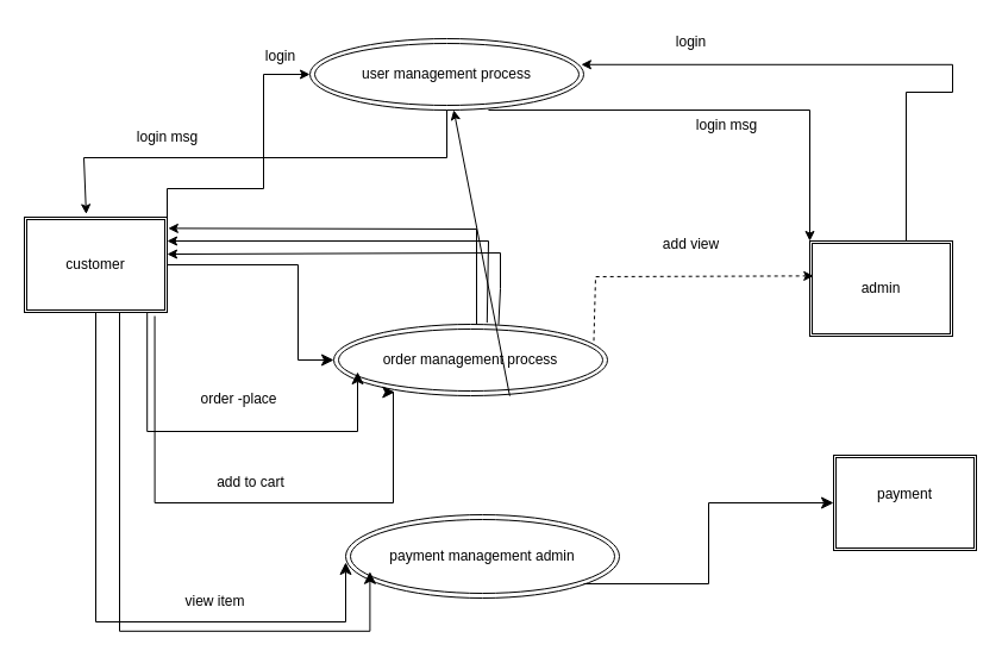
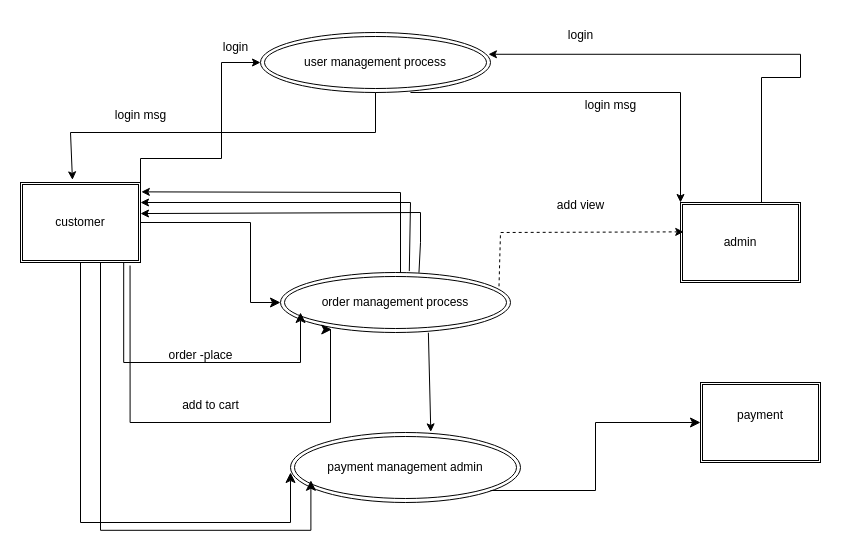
  <mxCell id="0" />
  <mxCell id="1" parent="0" />
  <mxCell id="2" value="user management process" style="ellipse;shape=doubleEllipse;whiteSpace=wrap;html=1;" vertex="1" parent="1"><mxGeometry x="260" y="32" width="230" height="60" as="geometry" /></mxCell>
  <mxCell id="3" value="payment management admin" style="ellipse;shape=doubleEllipse;whiteSpace=wrap;html=1;" vertex="1" parent="1"><mxGeometry x="290" y="432" width="230" height="70" as="geometry" /></mxCell>
  <mxCell id="4" style="edgeStyle=orthogonalEdgeStyle;rounded=0;orthogonalLoop=1;jettySize=auto;html=1;exitX=1;exitY=0;exitDx=0;exitDy=0;entryX=0;entryY=0.5;entryDx=0;entryDy=0;" edge="1" parent="1" source="5" target="2"><mxGeometry relative="1" as="geometry"><mxPoint x="220" y="132" as="targetPoint" /><Array as="points"><mxPoint x="140" y="158" /><mxPoint x="221" y="158" /><mxPoint x="221" y="62" /></Array></mxGeometry></mxCell>
  <mxCell id="5" value="customer" style="shape=ext;double=1;rounded=0;whiteSpace=wrap;html=1;" vertex="1" parent="1"><mxGeometry x="20" y="182" width="120" height="80" as="geometry" /></mxCell>
  <mxCell id="6" value="admin" style="shape=ext;double=1;rounded=0;whiteSpace=wrap;html=1;" vertex="1" parent="1"><mxGeometry x="680" y="202" width="120" height="80" as="geometry" /></mxCell>
  <mxCell id="7" style="edgeStyle=orthogonalEdgeStyle;rounded=0;orthogonalLoop=1;jettySize=auto;html=1;exitX=1;exitY=0;exitDx=0;exitDy=0;entryX=0.991;entryY=0.363;entryDx=0;entryDy=0;entryPerimeter=0;" edge="1" parent="1" target="2"><mxGeometry relative="1" as="geometry"><mxPoint x="800" y="97" as="targetPoint" /><mxPoint x="680" y="217" as="sourcePoint" /><Array as="points"><mxPoint x="680" y="202" /><mxPoint x="761" y="202" /><mxPoint x="761" y="77" /><mxPoint x="800" y="77" /><mxPoint x="800" y="54" /></Array></mxGeometry></mxCell>
  <mxCell id="8" value="" style="edgeStyle=segmentEdgeStyle;endArrow=classic;html=1;curved=0;rounded=0;endSize=8;startSize=8;exitX=0.5;exitY=1;exitDx=0;exitDy=0;" edge="1" parent="1" source="5"><mxGeometry width="50" height="50" relative="1" as="geometry"><mxPoint x="240" y="522" as="sourcePoint" /><mxPoint x="290" y="472" as="targetPoint" /><Array as="points"><mxPoint x="80" y="522" /><mxPoint x="290" y="522" /></Array></mxGeometry></mxCell>
  <mxCell id="9" value="" style="edgeStyle=segmentEdgeStyle;endArrow=classic;html=1;curved=0;rounded=0;endSize=8;startSize=8;exitX=0.58;exitY=1.028;exitDx=0;exitDy=0;exitPerimeter=0;" edge="1" parent="1"><mxGeometry width="50" height="50" relative="1" as="geometry"><mxPoint x="100" y="262" as="sourcePoint" /><mxPoint x="310.4" y="479.76" as="targetPoint" /><Array as="points"><mxPoint x="100.4" y="529.76" /><mxPoint x="310.4" y="529.76" /></Array></mxGeometry></mxCell>
  <mxCell id="10" value="" style="edgeStyle=elbowEdgeStyle;elbow=vertical;endArrow=classic;html=1;curved=0;rounded=0;endSize=8;startSize=8;exitX=1;exitY=1;exitDx=0;exitDy=0;" edge="1" parent="1" source="11"><mxGeometry width="50" height="50" relative="1" as="geometry"><mxPoint x="220" y="342" as="sourcePoint" /><mxPoint x="390" y="272" as="targetPoint" /></mxGeometry></mxCell>
  <mxCell id="11" value="order management process" style="ellipse;shape=doubleEllipse;whiteSpace=wrap;html=1;" vertex="1" parent="1"><mxGeometry x="280" y="272" width="230" height="60" as="geometry" /></mxCell>
  <mxCell id="12" value="" style="edgeStyle=segmentEdgeStyle;endArrow=classic;html=1;curved=0;rounded=0;endSize=8;startSize=8;exitX=0.86;exitY=0.998;exitDx=0;exitDy=0;exitPerimeter=0;" edge="1" parent="1" source="5"><mxGeometry width="50" height="50" relative="1" as="geometry"><mxPoint x="250" y="362" as="sourcePoint" /><mxPoint x="300" y="312" as="targetPoint" /><Array as="points"><mxPoint x="123" y="362" /><mxPoint x="300" y="362" /></Array></mxGeometry></mxCell>
  <mxCell id="13" value="" style="edgeStyle=elbowEdgeStyle;elbow=horizontal;endArrow=classic;html=1;curved=0;rounded=0;endSize=8;startSize=8;exitX=1;exitY=0.5;exitDx=0;exitDy=0;" edge="1" parent="1" source="5"><mxGeometry width="50" height="50" relative="1" as="geometry"><mxPoint x="130" y="272" as="sourcePoint" /><mxPoint x="280" y="302" as="targetPoint" /><Array as="points"><mxPoint x="250" y="342" /></Array></mxGeometry></mxCell>
  <mxCell id="14" value="" style="endArrow=classic;html=1;rounded=0;entryX=1.007;entryY=0.117;entryDx=0;entryDy=0;entryPerimeter=0;" edge="1" parent="1" target="5"><mxGeometry width="50" height="50" relative="1" as="geometry"><mxPoint x="400" y="272" as="sourcePoint" /><mxPoint x="370" y="202" as="targetPoint" /><Array as="points"><mxPoint x="400" y="192" /></Array></mxGeometry></mxCell>
  <mxCell id="15" value="" style="endArrow=classic;html=1;rounded=0;entryX=1;entryY=0.25;entryDx=0;entryDy=0;exitX=0.56;exitY=-0.023;exitDx=0;exitDy=0;exitPerimeter=0;" edge="1" parent="1" source="11" target="5"><mxGeometry width="50" height="50" relative="1" as="geometry"><mxPoint x="410" y="262" as="sourcePoint" /><mxPoint x="151" y="201" as="targetPoint" /><Array as="points"><mxPoint x="410" y="202" /></Array></mxGeometry></mxCell>
  <mxCell id="16" value="" style="endArrow=classic;html=1;rounded=0;entryX=1;entryY=0.388;entryDx=0;entryDy=0;entryPerimeter=0;exitX=0.602;exitY=0.003;exitDx=0;exitDy=0;exitPerimeter=0;" edge="1" parent="1" source="11" target="5"><mxGeometry width="50" height="50" relative="1" as="geometry"><mxPoint x="420" y="292" as="sourcePoint" /><mxPoint x="150" y="212" as="targetPoint" /><Array as="points"><mxPoint x="420" y="242" /><mxPoint x="420" y="212" /></Array></mxGeometry></mxCell>
  <mxCell id="17" value="" style="endArrow=classic;html=1;rounded=0;exitX=0.5;exitY=1;exitDx=0;exitDy=0;entryX=0.433;entryY=-0.033;entryDx=0;entryDy=0;entryPerimeter=0;" edge="1" parent="1" source="2" target="5"><mxGeometry width="50" height="50" relative="1" as="geometry"><mxPoint x="340" y="322" as="sourcePoint" /><mxPoint x="70" y="162" as="targetPoint" /><Array as="points"><mxPoint x="375" y="132" /><mxPoint x="70" y="132" /></Array></mxGeometry></mxCell>
  <mxCell id="18" value="" style="endArrow=classic;html=1;rounded=0;entryX=0.027;entryY=0.367;entryDx=0;entryDy=0;entryPerimeter=0;exitX=0.95;exitY=0.23;exitDx=0;exitDy=0;exitPerimeter=0;dashed=1;" edge="1" parent="1" source="11" target="6"><mxGeometry width="50" height="50" relative="1" as="geometry"><mxPoint x="500" y="272" as="sourcePoint" /><mxPoint x="670" y="232" as="targetPoint" /><Array as="points"><mxPoint x="500" y="232" /></Array></mxGeometry></mxCell>
  <mxCell id="19" value="" style="endArrow=classic;html=1;rounded=0;exitX=0.652;exitY=1;exitDx=0;exitDy=0;exitPerimeter=0;" edge="1" parent="1" source="2"><mxGeometry width="50" height="50" relative="1" as="geometry"><mxPoint x="550" y="192" as="sourcePoint" /><mxPoint x="680" y="202" as="targetPoint" /><Array as="points"><mxPoint x="680" y="92" /></Array></mxGeometry></mxCell>
  <mxCell id="20" value="" style="edgeStyle=segmentEdgeStyle;endArrow=classic;html=1;curved=0;rounded=0;endSize=8;startSize=8;entryX=0.223;entryY=0.95;entryDx=0;entryDy=0;entryPerimeter=0;exitX=0.913;exitY=1.038;exitDx=0;exitDy=0;exitPerimeter=0;" edge="1" parent="1" source="5" target="11"><mxGeometry width="50" height="50" relative="1" as="geometry"><mxPoint x="130" y="382" as="sourcePoint" /><mxPoint x="330" y="382" as="targetPoint" /><Array as="points"><mxPoint x="130" y="422" /><mxPoint x="330" y="422" /><mxPoint x="330" y="329" /></Array></mxGeometry></mxCell>
  <mxCell id="21" value="login" style="text;html=1;align=center;verticalAlign=middle;resizable=0;points=[];autosize=1;strokeColor=none;fillColor=none;" vertex="1" parent="1"><mxGeometry x="555" y="20" width="50" height="30" as="geometry" /></mxCell>
  <mxCell id="22" value="login" style="text;html=1;align=center;verticalAlign=middle;resizable=0;points=[];autosize=1;strokeColor=none;fillColor=none;" vertex="1" parent="1"><mxGeometry x="210" y="32" width="50" height="30" as="geometry" /></mxCell>
  <mxCell id="23" value="add view" style="text;html=1;align=center;verticalAlign=middle;resizable=0;points=[];autosize=1;strokeColor=none;fillColor=none;" vertex="1" parent="1"><mxGeometry x="545" y="190" width="70" height="30" as="geometry" /></mxCell>
- <mxCell id="24" value="view item" style="text;html=1;align=center;verticalAlign=middle;resizable=0;points=[];autosize=1;strokeColor=none;fillColor=none;" vertex="1" parent="1"><mxGeometry x="145" y="490" width="70" height="30" as="geometry" /></mxCell>
  <mxCell id="25" value="add to cart&lt;div&gt;&lt;br&gt;&lt;/div&gt;" style="text;html=1;align=center;verticalAlign=middle;resizable=0;points=[];autosize=1;strokeColor=none;fillColor=none;" vertex="1" parent="1"><mxGeometry x="170" y="392" width="80" height="40" as="geometry" /></mxCell>
- <mxCell id="26" value="order -place" style="text;html=1;align=center;verticalAlign=middle;resizable=0;points=[];autosize=1;strokeColor=none;fillColor=none;" vertex="1" parent="1"><mxGeometry x="155" y="320" width="90" height="30" as="geometry" /></mxCell>
+ <mxCell id="26" value="order -place" style="text;html=1;align=center;verticalAlign=middle;resizable=0;points=[];autosize=1;strokeColor=none;fillColor=none;" vertex="1" parent="1"><mxGeometry x="155" y="340" width="90" height="30" as="geometry" /></mxCell>
  <mxCell id="27" value="" style="edgeStyle=elbowEdgeStyle;elbow=horizontal;endArrow=classic;html=1;curved=0;rounded=0;endSize=8;startSize=8;" edge="1" parent="1"><mxGeometry width="50" height="50" relative="1" as="geometry"><mxPoint x="490" y="490" as="sourcePoint" /><mxPoint x="700" y="422" as="targetPoint" /></mxGeometry></mxCell>
  <mxCell id="28" value="payment&lt;div&gt;&lt;br&gt;&lt;/div&gt;" style="shape=ext;double=1;rounded=0;whiteSpace=wrap;html=1;" vertex="1" parent="1"><mxGeometry x="700" y="382" width="120" height="80" as="geometry" /></mxCell>
  <mxCell id="29" value="login msg" style="text;html=1;align=center;verticalAlign=middle;resizable=0;points=[];autosize=1;strokeColor=none;fillColor=none;" vertex="1" parent="1"><mxGeometry x="105" y="100" width="70" height="30" as="geometry" /></mxCell>
  <mxCell id="30" value="login msg" style="text;html=1;align=center;verticalAlign=middle;resizable=0;points=[];autosize=1;strokeColor=none;fillColor=none;" vertex="1" parent="1"><mxGeometry x="575" y="90" width="70" height="30" as="geometry" /></mxCell>
- <mxCell id="31" value="" style="endArrow=classic;html=1;rounded=0;exitX=0.643;exitY=1.003;exitDx=0;exitDy=0;exitPerimeter=0;" edge="1" parent="1" source="11" target="2"><mxGeometry width="50" height="50" relative="1" as="geometry"><mxPoint x="420" y="302" as="sourcePoint" /><mxPoint x="470" y="252" as="targetPoint" /></mxGeometry></mxCell>
+ <mxCell id="31" value="" style="endArrow=classic;html=1;rounded=0;entryX=0.61;entryY=-0.009;entryDx=0;entryDy=0;entryPerimeter=0;exitX=0.643;exitY=1.003;exitDx=0;exitDy=0;exitPerimeter=0;" edge="1" parent="1" source="11" target="3"><mxGeometry width="50" height="50" relative="1" as="geometry"><mxPoint x="420" y="302" as="sourcePoint" /><mxPoint x="470" y="252" as="targetPoint" /></mxGeometry></mxCell>
